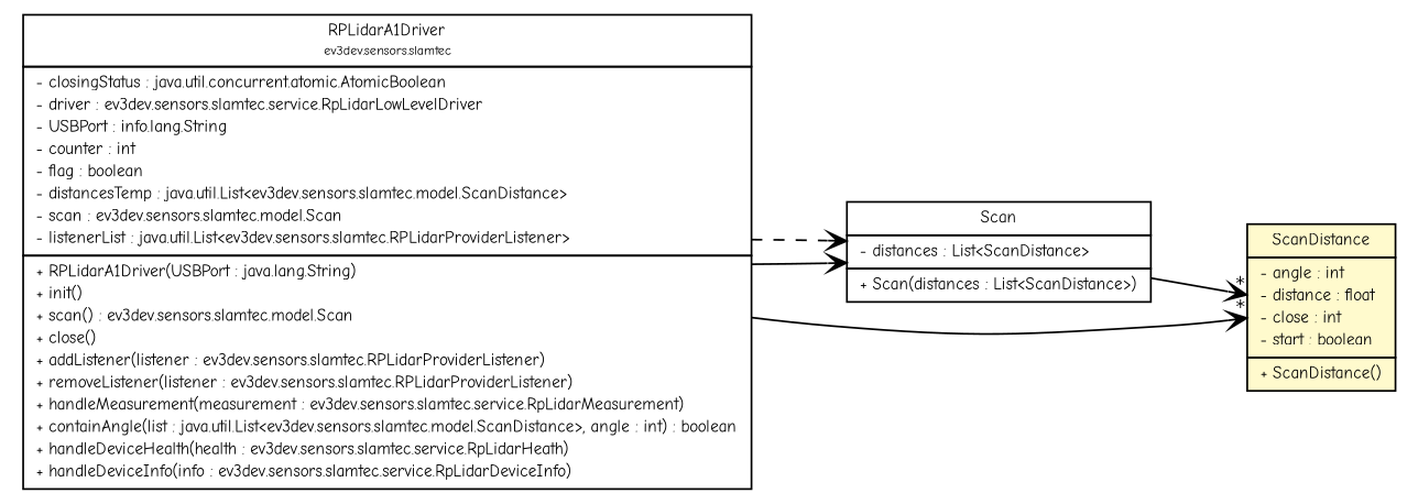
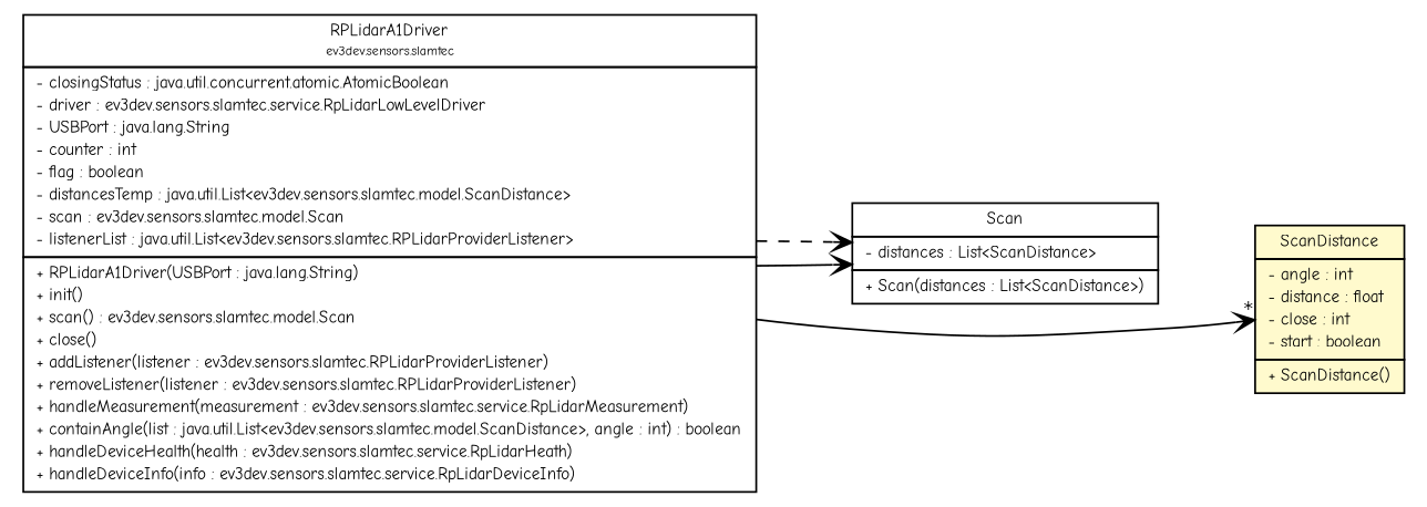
  digraph {
    fontname="Comic Neue"
    nodesep=0.25
    rankdir=LR
    ranksep=0.5
    node [fontcolor=black fontname="Comic Neue" fontsize=9.0 shape=plaintext]
    edge [arrowhead=open color=black fontcolor=black fontname="Comic Neue" fontsize=10.0 headport=p labelfontname=Helvetica labelfontsize=10 tailport=p]
-   n1 [label=<<table title="ev3dev.sensors.slamtec.RPLidarA1Driver" border="0" cellborder="1" cellspacing="0" cellpadding="2" port="p" href="../RPLidarA1Driver.html"> 		<tr><td><table border="0" cellspacing="0" cellpadding="1"> <tr><td align="center" balign="center"> RPLidarA1Driver </td></tr> <tr><td align="center" balign="center"><font point-size="7.0"> ev3dev.sensors.slamtec </font></td></tr> 		</table></td></tr> 		<tr><td><table border="0" cellspacing="0" cellpadding="1"> <tr><td align="left" balign="left"> - closingStatus : java.util.concurrent.atomic.AtomicBoolean </td></tr> <tr><td align="left" balign="left"> - driver : ev3dev.sensors.slamtec.service.RpLidarLowLevelDriver </td></tr> <tr><td align="left" balign="left"> - USBPort : info.lang.String </td></tr> <tr><td align="left" balign="left"> - counter : int </td></tr> <tr><td align="left" balign="left"> - flag : boolean </td></tr> <tr><td align="left" balign="left"> - distancesTemp : java.util.List&lt;ev3dev.sensors.slamtec.model.ScanDistance&gt; </td></tr> <tr><td align="left" balign="left"> - scan : ev3dev.sensors.slamtec.model.Scan </td></tr> <tr><td align="left" balign="left"> - listenerList : java.util.List&lt;ev3dev.sensors.slamtec.RPLidarProviderListener&gt; </td></tr> 		</table></td></tr> 		<tr><td><table border="0" cellspacing="0" cellpadding="1"> <tr><td align="left" balign="left"> + RPLidarA1Driver(USBPort : java.lang.String) </td></tr> <tr><td align="left" balign="left"> + init() </td></tr> <tr><td align="left" balign="left"> + scan() : ev3dev.sensors.slamtec.model.Scan </td></tr> <tr><td align="left" balign="left"> + close() </td></tr> <tr><td align="left" balign="left"> + addListener(listener : ev3dev.sensors.slamtec.RPLidarProviderListener) </td></tr> <tr><td align="left" balign="left"> + removeListener(listener : ev3dev.sensors.slamtec.RPLidarProviderListener) </td></tr> <tr><td align="left" balign="left"> + handleMeasurement(measurement : ev3dev.sensors.slamtec.service.RpLidarMeasurement) </td></tr> <tr><td align="left" balign="left"> + containAngle(list : java.util.List&lt;ev3dev.sensors.slamtec.model.ScanDistance&gt;, angle : int) : boolean </td></tr> <tr><td align="left" balign="left"> + handleDeviceHealth(health : ev3dev.sensors.slamtec.service.RpLidarHeath) </td></tr> <tr><td align="left" balign="left"> + handleDeviceInfo(info : ev3dev.sensors.slamtec.service.RpLidarDeviceInfo) </td></tr> 		</table></td></tr> 		</table>>]
+   n1 [label=<<table title="ev3dev.sensors.slamtec.RPLidarA1Driver" border="0" cellborder="1" cellspacing="0" cellpadding="2" port="p" href="../RPLidarA1Driver.html"> 		<tr><td><table border="0" cellspacing="0" cellpadding="1"> <tr><td align="center" balign="center"> RPLidarA1Driver </td></tr> <tr><td align="center" balign="center"><font point-size="7.0"> ev3dev.sensors.slamtec </font></td></tr> 		</table></td></tr> 		<tr><td><table border="0" cellspacing="0" cellpadding="1"> <tr><td align="left" balign="left"> - closingStatus : java.util.concurrent.atomic.AtomicBoolean </td></tr> <tr><td align="left" balign="left"> - driver : ev3dev.sensors.slamtec.service.RpLidarLowLevelDriver </td></tr> <tr><td align="left" balign="left"> - USBPort : java.lang.String </td></tr> <tr><td align="left" balign="left"> - counter : int </td></tr> <tr><td align="left" balign="left"> - flag : boolean </td></tr> <tr><td align="left" balign="left"> - distancesTemp : java.util.List&lt;ev3dev.sensors.slamtec.model.ScanDistance&gt; </td></tr> <tr><td align="left" balign="left"> - scan : ev3dev.sensors.slamtec.model.Scan </td></tr> <tr><td align="left" balign="left"> - listenerList : java.util.List&lt;ev3dev.sensors.slamtec.RPLidarProviderListener&gt; </td></tr> 		</table></td></tr> 		<tr><td><table border="0" cellspacing="0" cellpadding="1"> <tr><td align="left" balign="left"> + RPLidarA1Driver(USBPort : java.lang.String) </td></tr> <tr><td align="left" balign="left"> + init() </td></tr> <tr><td align="left" balign="left"> + scan() : ev3dev.sensors.slamtec.model.Scan </td></tr> <tr><td align="left" balign="left"> + close() </td></tr> <tr><td align="left" balign="left"> + addListener(listener : ev3dev.sensors.slamtec.RPLidarProviderListener) </td></tr> <tr><td align="left" balign="left"> + removeListener(listener : ev3dev.sensors.slamtec.RPLidarProviderListener) </td></tr> <tr><td align="left" balign="left"> + handleMeasurement(measurement : ev3dev.sensors.slamtec.service.RpLidarMeasurement) </td></tr> <tr><td align="left" balign="left"> + containAngle(list : java.util.List&lt;ev3dev.sensors.slamtec.model.ScanDistance&gt;, angle : int) : boolean </td></tr> <tr><td align="left" balign="left"> + handleDeviceHealth(health : ev3dev.sensors.slamtec.service.RpLidarHeath) </td></tr> <tr><td align="left" balign="left"> + handleDeviceInfo(info : ev3dev.sensors.slamtec.service.RpLidarDeviceInfo) </td></tr> 		</table></td></tr> 		</table>>]
    n2 [label=<<table title="ev3dev.sensors.slamtec.model.Scan" border="0" cellborder="1" cellspacing="0" cellpadding="2" port="p" href="./Scan.html"> 		<tr><td><table border="0" cellspacing="0" cellpadding="1"> <tr><td align="center" balign="center"> Scan </td></tr> 		</table></td></tr> 		<tr><td><table border="0" cellspacing="0" cellpadding="1"> <tr><td align="left" balign="left"> - distances : List&lt;ScanDistance&gt; </td></tr> 		</table></td></tr> 		<tr><td><table border="0" cellspacing="0" cellpadding="1"> <tr><td align="left" balign="left"> + Scan(distances : List&lt;ScanDistance&gt;) </td></tr> 		</table></td></tr> 		</table>>]
    n3 [label=<<table title="ev3dev.sensors.slamtec.model.ScanDistance" border="0" cellborder="1" cellspacing="0" cellpadding="2" port="p" bgcolor="lemonChiffon" href="./ScanDistance.html"> 		<tr><td><table border="0" cellspacing="0" cellpadding="1"> <tr><td align="center" balign="center"> ScanDistance </td></tr> 		</table></td></tr> 		<tr><td><table border="0" cellspacing="0" cellpadding="1"> <tr><td align="left" balign="left"> - angle : int </td></tr> <tr><td align="left" balign="left"> - distance : float </td></tr> <tr><td align="left" balign="left"> - close : int </td></tr> <tr><td align="left" balign="left"> - start : boolean </td></tr> 		</table></td></tr> 		<tr><td><table border="0" cellspacing="0" cellpadding="1"> <tr><td align="left" balign="left"> + ScanDistance() </td></tr> 		</table></td></tr> 		</table>>]
    n1 -> n2
    n1 -> n2 [style=dashed]
    n1 -> n3 [headlabel="*"]
-   n2 -> n3 [headlabel="*"]
  }
